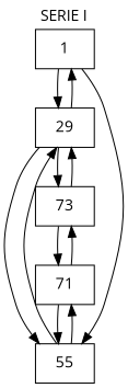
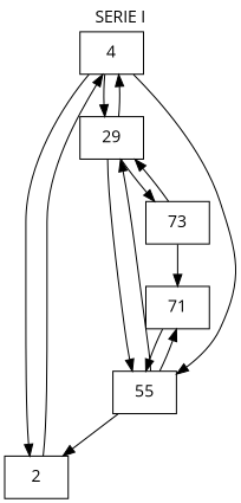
  digraph {
    fontname="Open Sans"
    label="SERIE I"
    labelloc=t
    rank=same
    node [fontname="Open Sans" shape=rectangle]
    edge [fontname="Open Sans"]
-   1
+   1 [label=4]
+   2
    n3 [label=29]
    55
    n5 [label=73]
    n6 [label=71]
+   1 -> 2
    1 -> n3
    1 -> 55
+   2 -> 1
    n3 -> 1
    n3 -> 55
    n3 -> n5
+   55 -> 2
    55 -> n3
    55 -> n6
    n5 -> n3
    n5 -> n6
    n6 -> 55
-   n6 -> n5
  }
